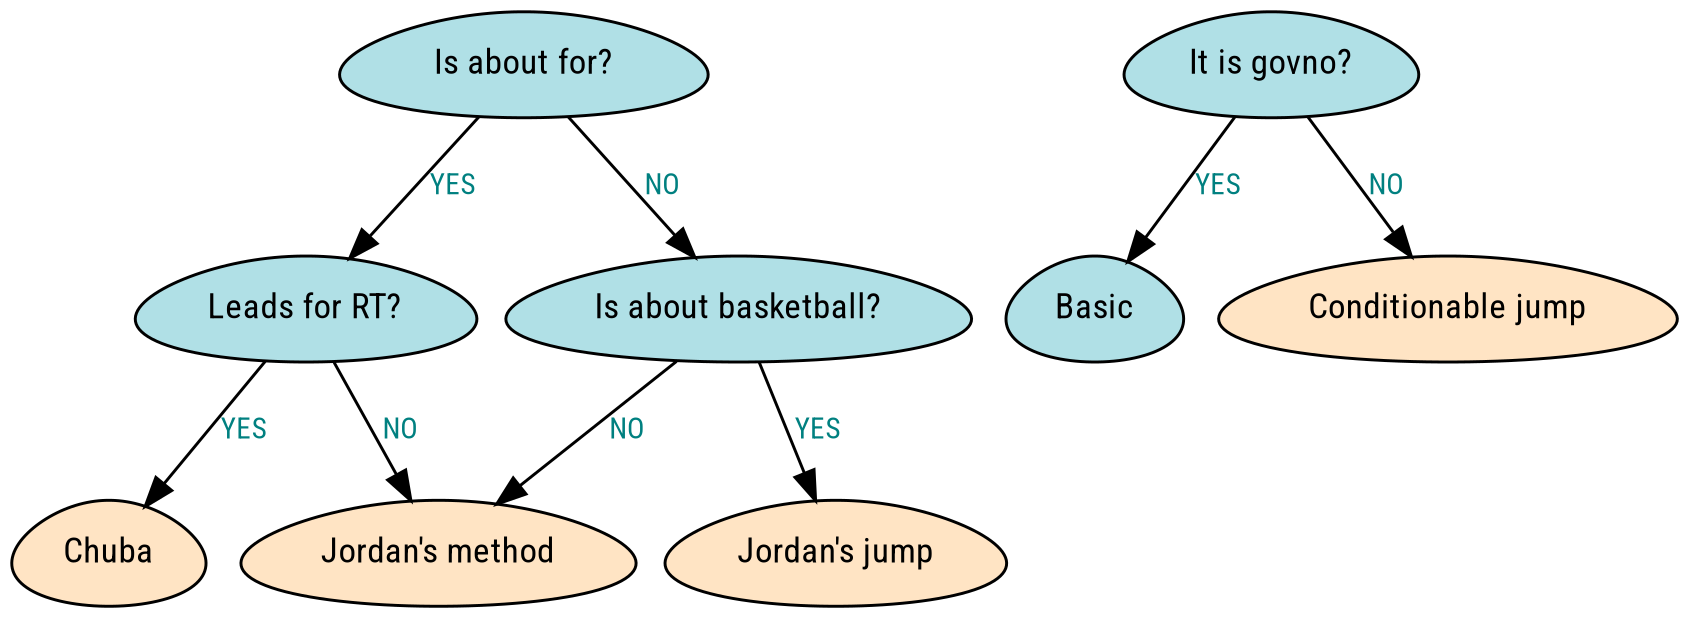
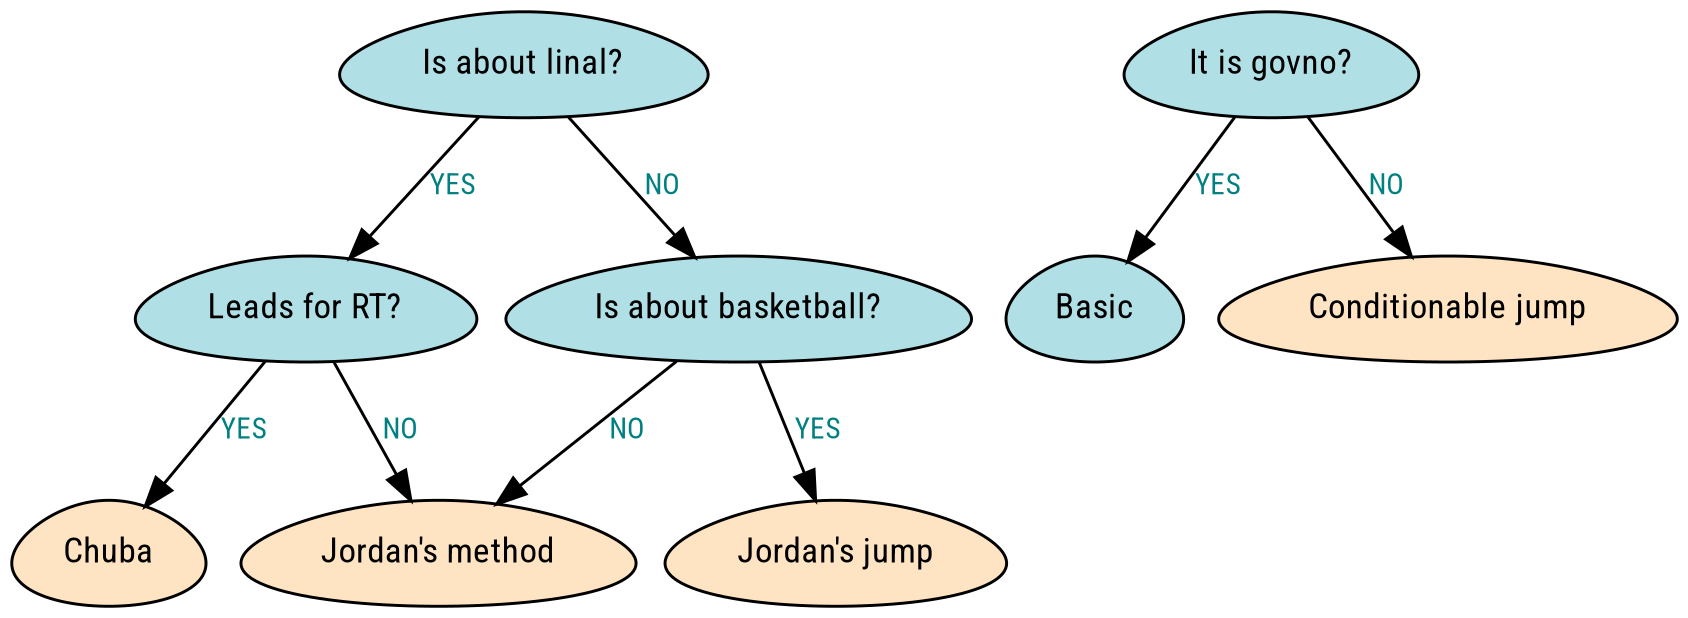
  digraph {
    fontname="Roboto Condensed"
    rankdir=HR
    node [fillcolor=powderblue fontcolor=black fontname="Roboto Condensed" fontsize=12 shape=egg style=filled]
    edge [color=black fontcolor=teal fontname="Roboto Condensed" fontsize=10]
-   n1 [label="Is about for?"]
+   n1 [label="Is about linal?"]
    n2 [label="Leads for RT?"]
    n3 [label="Is about basketball?"]
    n4 [fillcolor=bisque label=Chuba]
    n5 [fillcolor=bisque label="Jordan's method"]
    n6 [fillcolor=bisque label="Jordan's jump"]
    n7 [label="It is govno?"]
    n8 [label=Basic]
    n9 [fillcolor=bisque label="Conditionable jump"]
    subgraph sub_1 {
      n1
      n2
      n3
      n4
      n5
      n6
      n7
      n8
      n9
    }
    n1 -> n2 [label=YES]
    n1 -> n3 [label=NO]
    n2 -> n4 [label=YES]
    n2 -> n5 [label=NO]
    n3 -> n5 [label=NO]
    n3 -> n6 [label=YES]
    n7 -> n8 [label=YES]
    n7 -> n9 [label=NO]
  }
